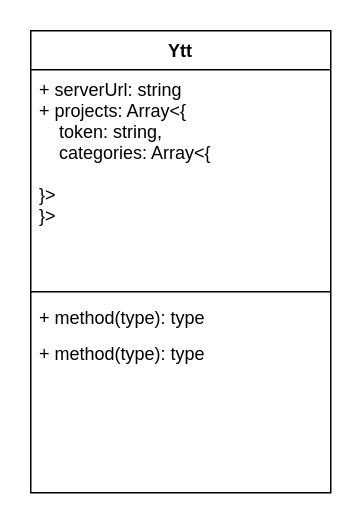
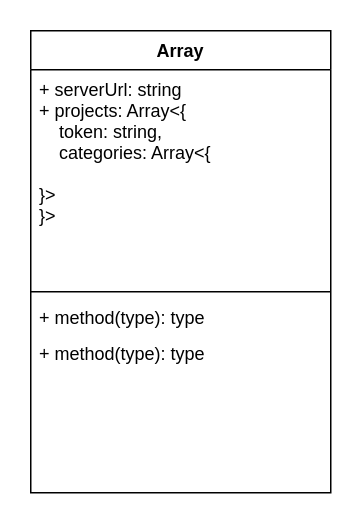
  <mxCell id="0" />
  <mxCell id="1" parent="0" />
- <mxCell id="2" value="Ytt&#10;" style="swimlane;fontStyle=1;align=center;verticalAlign=top;childLayout=stackLayout;horizontal=1;startSize=26;horizontalStack=0;resizeParent=1;resizeParentMax=0;resizeLast=0;collapsible=1;marginBottom=0;" vertex="1" parent="1"><mxGeometry x="20" y="20" width="200" height="308" as="geometry" /></mxCell>
+ <mxCell id="2" value="Array&#10;" style="swimlane;fontStyle=1;align=center;verticalAlign=top;childLayout=stackLayout;horizontal=1;startSize=26;horizontalStack=0;resizeParent=1;resizeParentMax=0;resizeLast=0;collapsible=1;marginBottom=0;" vertex="1" parent="1"><mxGeometry x="20" y="20" width="200" height="308" as="geometry" /></mxCell>
  <mxCell id="3" value="+ serverUrl: string&#10;+ projects: Array&lt;{&#10;    token: string,&#10;    categories: Array&lt;{&#10;        &#10;}&gt;    &#10;}&gt;&#10;&#10;" style="text;strokeColor=none;fillColor=none;align=left;verticalAlign=top;spacingLeft=4;spacingRight=4;overflow=hidden;rotatable=0;points=[[0,0.5],[1,0.5]];portConstraint=eastwest;" vertex="1" parent="2"><mxGeometry y="26" width="200" height="144" as="geometry" /></mxCell>
  <mxCell id="4" value="" style="line;strokeWidth=1;fillColor=none;align=left;verticalAlign=middle;spacingTop=-1;spacingLeft=3;spacingRight=3;rotatable=0;labelPosition=right;points=[];portConstraint=eastwest;" vertex="1" parent="2"><mxGeometry y="170" width="200" height="8" as="geometry" /></mxCell>
  <mxCell id="5" value="+ method(type): type" style="text;strokeColor=none;fillColor=none;align=left;verticalAlign=top;spacingLeft=4;spacingRight=4;overflow=hidden;rotatable=0;points=[[0,0.5],[1,0.5]];portConstraint=eastwest;" vertex="1" parent="2"><mxGeometry y="178" width="200" height="24" as="geometry" /></mxCell>
  <mxCell id="6" value="+ method(type): type" style="text;strokeColor=none;fillColor=none;align=left;verticalAlign=top;spacingLeft=4;spacingRight=4;overflow=hidden;rotatable=0;points=[[0,0.5],[1,0.5]];portConstraint=eastwest;" vertex="1" parent="2"><mxGeometry y="202" width="200" height="106" as="geometry" /></mxCell>
